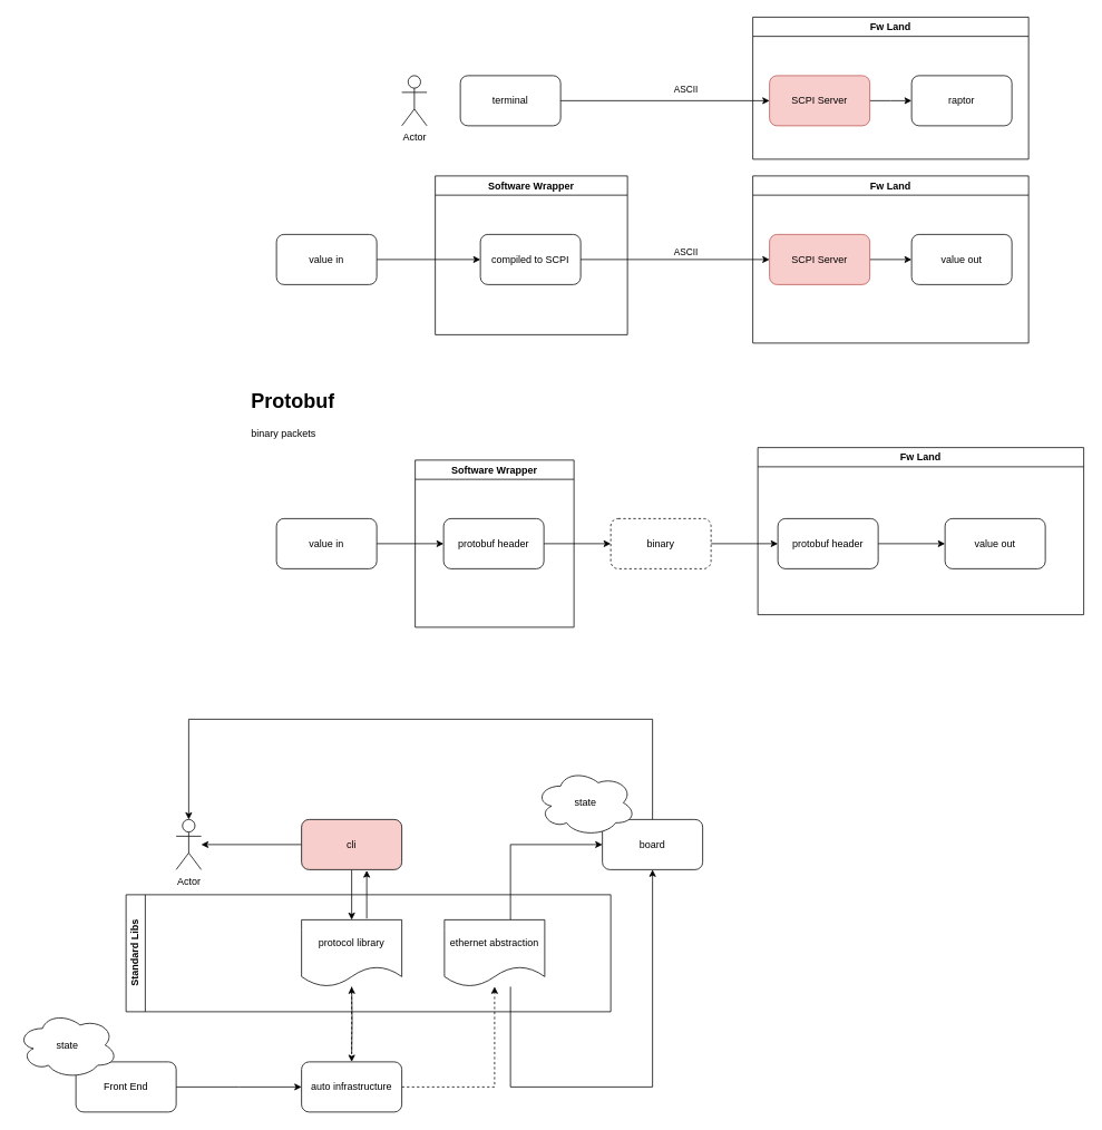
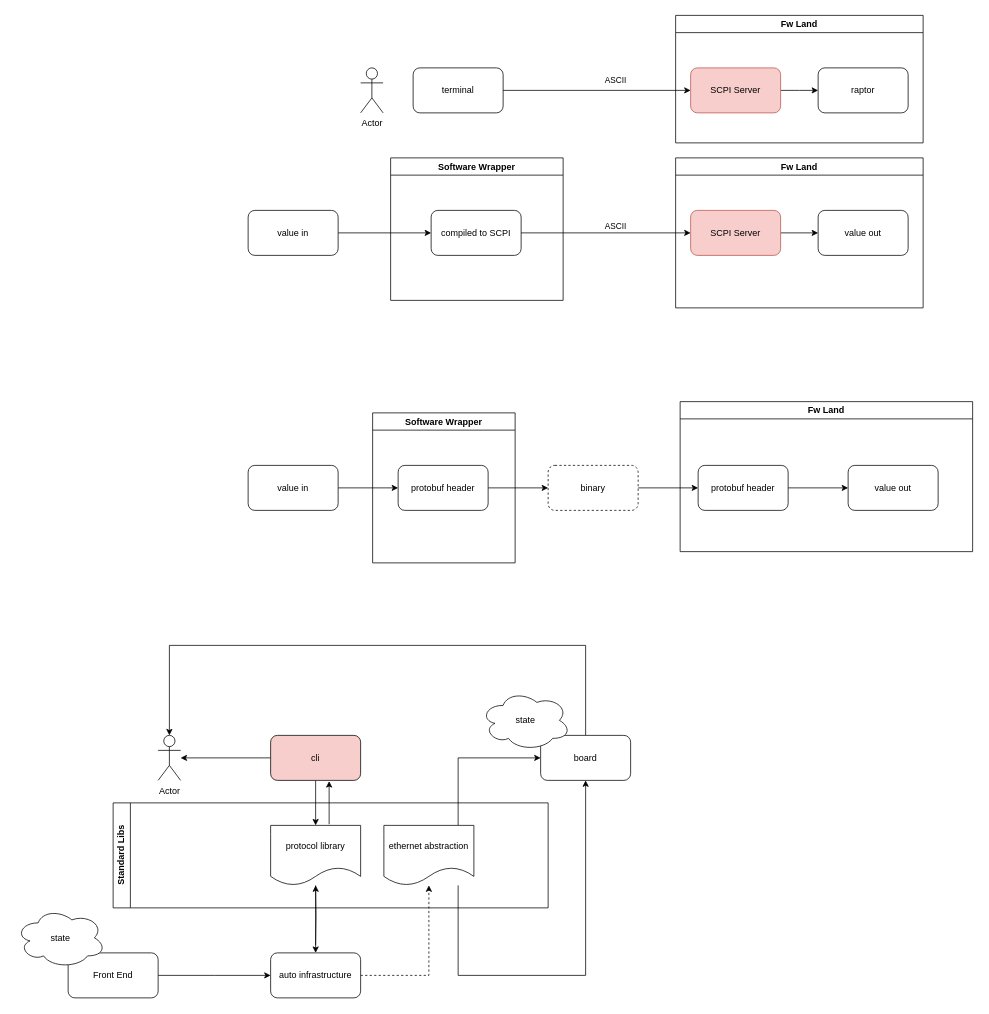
  <mxCell id="0" />
  <mxCell id="1" parent="0" />
  <mxCell id="2" value="Actor" style="shape=umlActor;verticalLabelPosition=bottom;verticalAlign=top;html=1;outlineConnect=0;" parent="1" vertex="1"><mxGeometry x="480" y="90" width="30" height="60" as="geometry" /></mxCell>
  <mxCell id="3" style="edgeStyle=orthogonalEdgeStyle;rounded=0;orthogonalLoop=1;jettySize=auto;html=1;" parent="1" source="29" edge="1"><mxGeometry relative="1" as="geometry"><mxPoint x="1090" y="120" as="targetPoint" /></mxGeometry></mxCell>
  <mxCell id="4" value="terminal" style="rounded=1;whiteSpace=wrap;html=1;" parent="1" vertex="1"><mxGeometry x="550" y="90" width="120" height="60" as="geometry" /></mxCell>
  <mxCell id="5" value="" style="edgeStyle=orthogonalEdgeStyle;rounded=0;orthogonalLoop=1;jettySize=auto;html=1;" parent="1" source="6" target="8" edge="1"><mxGeometry relative="1" as="geometry" /></mxCell>
  <mxCell id="6" value="protobuf header" style="rounded=1;whiteSpace=wrap;html=1;" parent="1" vertex="1"><mxGeometry x="530" y="620" width="120" height="60" as="geometry" /></mxCell>
  <mxCell id="7" value="" style="edgeStyle=orthogonalEdgeStyle;rounded=0;orthogonalLoop=1;jettySize=auto;html=1;" parent="1" source="8" target="10" edge="1"><mxGeometry relative="1" as="geometry" /></mxCell>
  <mxCell id="8" value="binary" style="rounded=1;whiteSpace=wrap;html=1;dashed=1;" parent="1" vertex="1"><mxGeometry x="730" y="620" width="120" height="60" as="geometry" /></mxCell>
  <mxCell id="9" value="" style="edgeStyle=orthogonalEdgeStyle;rounded=0;orthogonalLoop=1;jettySize=auto;html=1;" parent="1" source="10" target="11" edge="1"><mxGeometry relative="1" as="geometry" /></mxCell>
  <mxCell id="10" value="protobuf header" style="rounded=1;whiteSpace=wrap;html=1;" parent="1" vertex="1"><mxGeometry x="930" y="620" width="120" height="60" as="geometry" /></mxCell>
  <mxCell id="11" value="value out" style="rounded=1;whiteSpace=wrap;html=1;" parent="1" vertex="1"><mxGeometry x="1130" y="620" width="120" height="60" as="geometry" /></mxCell>
  <mxCell id="12" style="edgeStyle=orthogonalEdgeStyle;rounded=0;orthogonalLoop=1;jettySize=auto;html=1;" parent="1" source="13" target="6" edge="1"><mxGeometry relative="1" as="geometry" /></mxCell>
  <mxCell id="13" value="value in" style="rounded=1;whiteSpace=wrap;html=1;" parent="1" vertex="1"><mxGeometry x="330" y="620" width="120" height="60" as="geometry" /></mxCell>
  <mxCell id="14" value="Software Wrapper" style="swimlane;whiteSpace=wrap;html=1;" parent="1" vertex="1"><mxGeometry x="496" y="550" width="190" height="200" as="geometry" /></mxCell>
  <mxCell id="15" value="Software Wrapper" style="swimlane;whiteSpace=wrap;html=1;" parent="1" vertex="1"><mxGeometry x="520" y="210" width="230" height="190" as="geometry" /></mxCell>
  <mxCell id="16" value="compiled to SCPI" style="rounded=1;whiteSpace=wrap;html=1;" parent="15" vertex="1"><mxGeometry x="54" y="70" width="120" height="60" as="geometry" /></mxCell>
  <mxCell id="17" style="edgeStyle=orthogonalEdgeStyle;rounded=0;orthogonalLoop=1;jettySize=auto;html=1;" parent="1" source="18" target="16" edge="1"><mxGeometry relative="1" as="geometry" /></mxCell>
  <mxCell id="18" value="value in" style="rounded=1;whiteSpace=wrap;html=1;" parent="1" vertex="1"><mxGeometry x="330" y="280" width="120" height="60" as="geometry" /></mxCell>
  <mxCell id="19" value="value out" style="rounded=1;whiteSpace=wrap;html=1;" parent="1" vertex="1"><mxGeometry x="1090" y="280" width="120" height="60" as="geometry" /></mxCell>
  <mxCell id="20" style="edgeStyle=orthogonalEdgeStyle;rounded=0;orthogonalLoop=1;jettySize=auto;html=1;" parent="1" source="23" target="19" edge="1"><mxGeometry relative="1" as="geometry"><mxPoint x="1020" y="310" as="targetPoint" /></mxGeometry></mxCell>
  <mxCell id="21" value="" style="edgeStyle=orthogonalEdgeStyle;rounded=0;orthogonalLoop=1;jettySize=auto;html=1;" parent="1" source="16" target="23" edge="1"><mxGeometry relative="1" as="geometry"><mxPoint x="1020" y="310" as="targetPoint" /><mxPoint x="694" y="310" as="sourcePoint" /></mxGeometry></mxCell>
  <mxCell id="22" value="ASCII" style="edgeLabel;html=1;align=center;verticalAlign=middle;resizable=0;points=[];" parent="21" vertex="1" connectable="0"><mxGeometry x="0.075" y="1" relative="1" as="geometry"><mxPoint x="4" y="-9" as="offset" /></mxGeometry></mxCell>
  <mxCell id="23" value="SCPI Server" style="rounded=1;whiteSpace=wrap;html=1;fillColor=#f8cecc;strokeColor=#b85450;" parent="1" vertex="1"><mxGeometry x="920" y="280" width="120" height="60" as="geometry" /></mxCell>
  <mxCell id="24" value="Fw Land" style="swimlane;whiteSpace=wrap;html=1;" parent="1" vertex="1"><mxGeometry x="900" y="210" width="330" height="200" as="geometry" /></mxCell>
  <mxCell id="25" value="Fw Land" style="swimlane;whiteSpace=wrap;html=1;" parent="1" vertex="1"><mxGeometry x="906" y="535" width="390" height="200" as="geometry" /></mxCell>
  <mxCell id="26" value="" style="edgeStyle=orthogonalEdgeStyle;rounded=0;orthogonalLoop=1;jettySize=auto;html=1;" parent="1" source="4" target="29" edge="1"><mxGeometry relative="1" as="geometry"><mxPoint x="970" y="120" as="targetPoint" /><mxPoint x="670" y="120" as="sourcePoint" /></mxGeometry></mxCell>
  <mxCell id="27" value="ASCII" style="edgeLabel;html=1;align=center;verticalAlign=middle;resizable=0;points=[];" parent="26" vertex="1" connectable="0"><mxGeometry x="-0.109" y="-2" relative="1" as="geometry"><mxPoint x="38" y="-17" as="offset" /></mxGeometry></mxCell>
  <mxCell id="28" value="Fw Land" style="swimlane;whiteSpace=wrap;html=1;" parent="1" vertex="1"><mxGeometry x="900" y="20" width="330" height="170" as="geometry" /></mxCell>
  <mxCell id="29" value="SCPI Server" style="rounded=1;whiteSpace=wrap;html=1;fillColor=#f8cecc;strokeColor=#b85450;" parent="28" vertex="1"><mxGeometry x="20" y="70" width="120" height="60" as="geometry" /></mxCell>
  <mxCell id="30" value="raptor" style="rounded=1;whiteSpace=wrap;html=1;" parent="28" vertex="1"><mxGeometry x="190" y="70" width="120" height="60" as="geometry" /></mxCell>
- <mxCell id="31" value="&lt;h1&gt;Protobuf&lt;/h1&gt;&lt;div&gt;binary packets&lt;/div&gt;" style="text;html=1;spacing=5;spacingTop=-20;whiteSpace=wrap;overflow=hidden;rounded=0;" parent="1" vertex="1"><mxGeometry x="295" y="460" width="190" height="80" as="geometry" /></mxCell>
  <mxCell id="32" style="edgeStyle=orthogonalEdgeStyle;rounded=0;orthogonalLoop=1;jettySize=auto;html=1;" parent="1" source="34" target="38" edge="1"><mxGeometry relative="1" as="geometry" /></mxCell>
  <mxCell id="33" style="edgeStyle=orthogonalEdgeStyle;rounded=0;orthogonalLoop=1;jettySize=auto;html=1;" parent="1" source="34" target="51" edge="1"><mxGeometry relative="1" as="geometry" /></mxCell>
  <mxCell id="34" value="cli" style="rounded=1;whiteSpace=wrap;html=1;fillColor=#f8cecc;" parent="1" vertex="1"><mxGeometry x="360" y="980" width="120" height="60" as="geometry" /></mxCell>
  <mxCell id="35" style="edgeStyle=orthogonalEdgeStyle;rounded=0;orthogonalLoop=1;jettySize=auto;html=1;" parent="1" source="36" target="38" edge="1"><mxGeometry relative="1" as="geometry"><Array as="points"><mxPoint x="780" y="860" /><mxPoint x="225" y="860" /></Array></mxGeometry></mxCell>
  <mxCell id="36" value="board" style="rounded=1;whiteSpace=wrap;html=1;" parent="1" vertex="1"><mxGeometry x="720" y="980" width="120" height="60" as="geometry" /></mxCell>
  <mxCell id="37" style="edgeStyle=orthogonalEdgeStyle;rounded=0;orthogonalLoop=1;jettySize=auto;html=1;entryX=0.65;entryY=1.017;entryDx=0;entryDy=0;entryPerimeter=0;exitX=0.65;exitY=-0.019;exitDx=0;exitDy=0;exitPerimeter=0;" parent="1" source="51" target="34" edge="1"><mxGeometry relative="1" as="geometry" /></mxCell>
  <mxCell id="38" value="Actor" style="shape=umlActor;verticalLabelPosition=bottom;verticalAlign=top;html=1;outlineConnect=0;" parent="1" vertex="1"><mxGeometry x="210" y="980" width="30" height="60" as="geometry" /></mxCell>
  <mxCell id="39" style="edgeStyle=orthogonalEdgeStyle;rounded=0;orthogonalLoop=1;jettySize=auto;html=1;" parent="1" target="51" edge="1"><mxGeometry relative="1" as="geometry"><mxPoint y="1260" as="sourcePoint" x="420" /></mxGeometry></mxCell>
- <mxCell id="40" style="edgeStyle=orthogonalEdgeStyle;rounded=0;orthogonalLoop=1;jettySize=auto;html=1;dashed=1;" parent="1" source="51" target="46" edge="1"><mxGeometry relative="1" as="geometry"><mxPoint x="435" y="1276" as="targetPoint" /><Array as="points" /></mxGeometry></mxCell>
+ <mxCell id="40" style="edgeStyle=orthogonalEdgeStyle;rounded=0;orthogonalLoop=1;jettySize=auto;html=1;" parent="1" source="51" target="46" edge="1"><mxGeometry relative="1" as="geometry"><mxPoint x="435" y="1276" as="targetPoint" /><Array as="points" /></mxGeometry></mxCell>
  <mxCell id="41" style="edgeStyle=orthogonalEdgeStyle;rounded=0;orthogonalLoop=1;jettySize=auto;html=1;" parent="1" source="42" edge="1"><mxGeometry relative="1" as="geometry"><mxPoint x="360" y="1300" as="targetPoint" /></mxGeometry></mxCell>
  <mxCell id="42" value="Front End" style="rounded=1;whiteSpace=wrap;html=1;" parent="1" vertex="1"><mxGeometry x="90" y="1270" width="120" height="60" as="geometry" /></mxCell>
  <mxCell id="43" value="state" style="ellipse;shape=cloud;whiteSpace=wrap;html=1;" parent="1" vertex="1"><mxGeometry x="20" y="1210" width="120" height="80" as="geometry" /></mxCell>
  <mxCell id="44" value="state" style="ellipse;shape=cloud;whiteSpace=wrap;html=1;" parent="1" vertex="1"><mxGeometry x="640" y="920" width="120" height="80" as="geometry" /></mxCell>
  <mxCell id="45" style="edgeStyle=orthogonalEdgeStyle;rounded=0;orthogonalLoop=1;jettySize=auto;html=1;dashed=1;" parent="1" source="46" target="49" edge="1"><mxGeometry relative="1" as="geometry" /></mxCell>
  <mxCell id="46" value="auto infrastructure" style="rounded=1;whiteSpace=wrap;html=1;" parent="1" vertex="1"><mxGeometry x="360" y="1270" width="120" height="60" as="geometry" /></mxCell>
  <mxCell id="47" style="edgeStyle=orthogonalEdgeStyle;rounded=0;orthogonalLoop=1;jettySize=auto;html=1;" parent="1" source="49" target="36" edge="1"><mxGeometry relative="1" as="geometry"><Array as="points"><mxPoint x="610" y="1010" /></Array></mxGeometry></mxCell>
  <mxCell id="48" style="edgeStyle=orthogonalEdgeStyle;rounded=0;orthogonalLoop=1;jettySize=auto;html=1;" parent="1" source="49" target="36" edge="1"><mxGeometry relative="1" as="geometry"><Array as="points"><mxPoint x="610" y="1300" /><mxPoint x="780" y="1300" /></Array></mxGeometry></mxCell>
- <mxCell id="49" value="ethernet abstraction" style="shape=document;whiteSpace=wrap;html=1;boundedLbl=1;" parent="1" vertex="1"><mxGeometry x="531" y="1100" width="120" height="80" as="geometry" /></mxCell>
+ <mxCell id="49" value="ethernet abstraction" style="shape=document;whiteSpace=wrap;html=1;boundedLbl=1;" parent="1" vertex="1"><mxGeometry x="511" y="1100" width="120" height="80" as="geometry" /></mxCell>
  <mxCell id="50" value="Standard Libs" style="swimlane;horizontal=0;whiteSpace=wrap;html=1;" parent="1" vertex="1"><mxGeometry x="150" y="1070" width="580" height="140" as="geometry" /></mxCell>
  <mxCell id="51" value="protocol library" style="shape=document;whiteSpace=wrap;html=1;boundedLbl=1;" parent="50" vertex="1"><mxGeometry x="210" y="30" width="120" height="80" as="geometry" /></mxCell>
